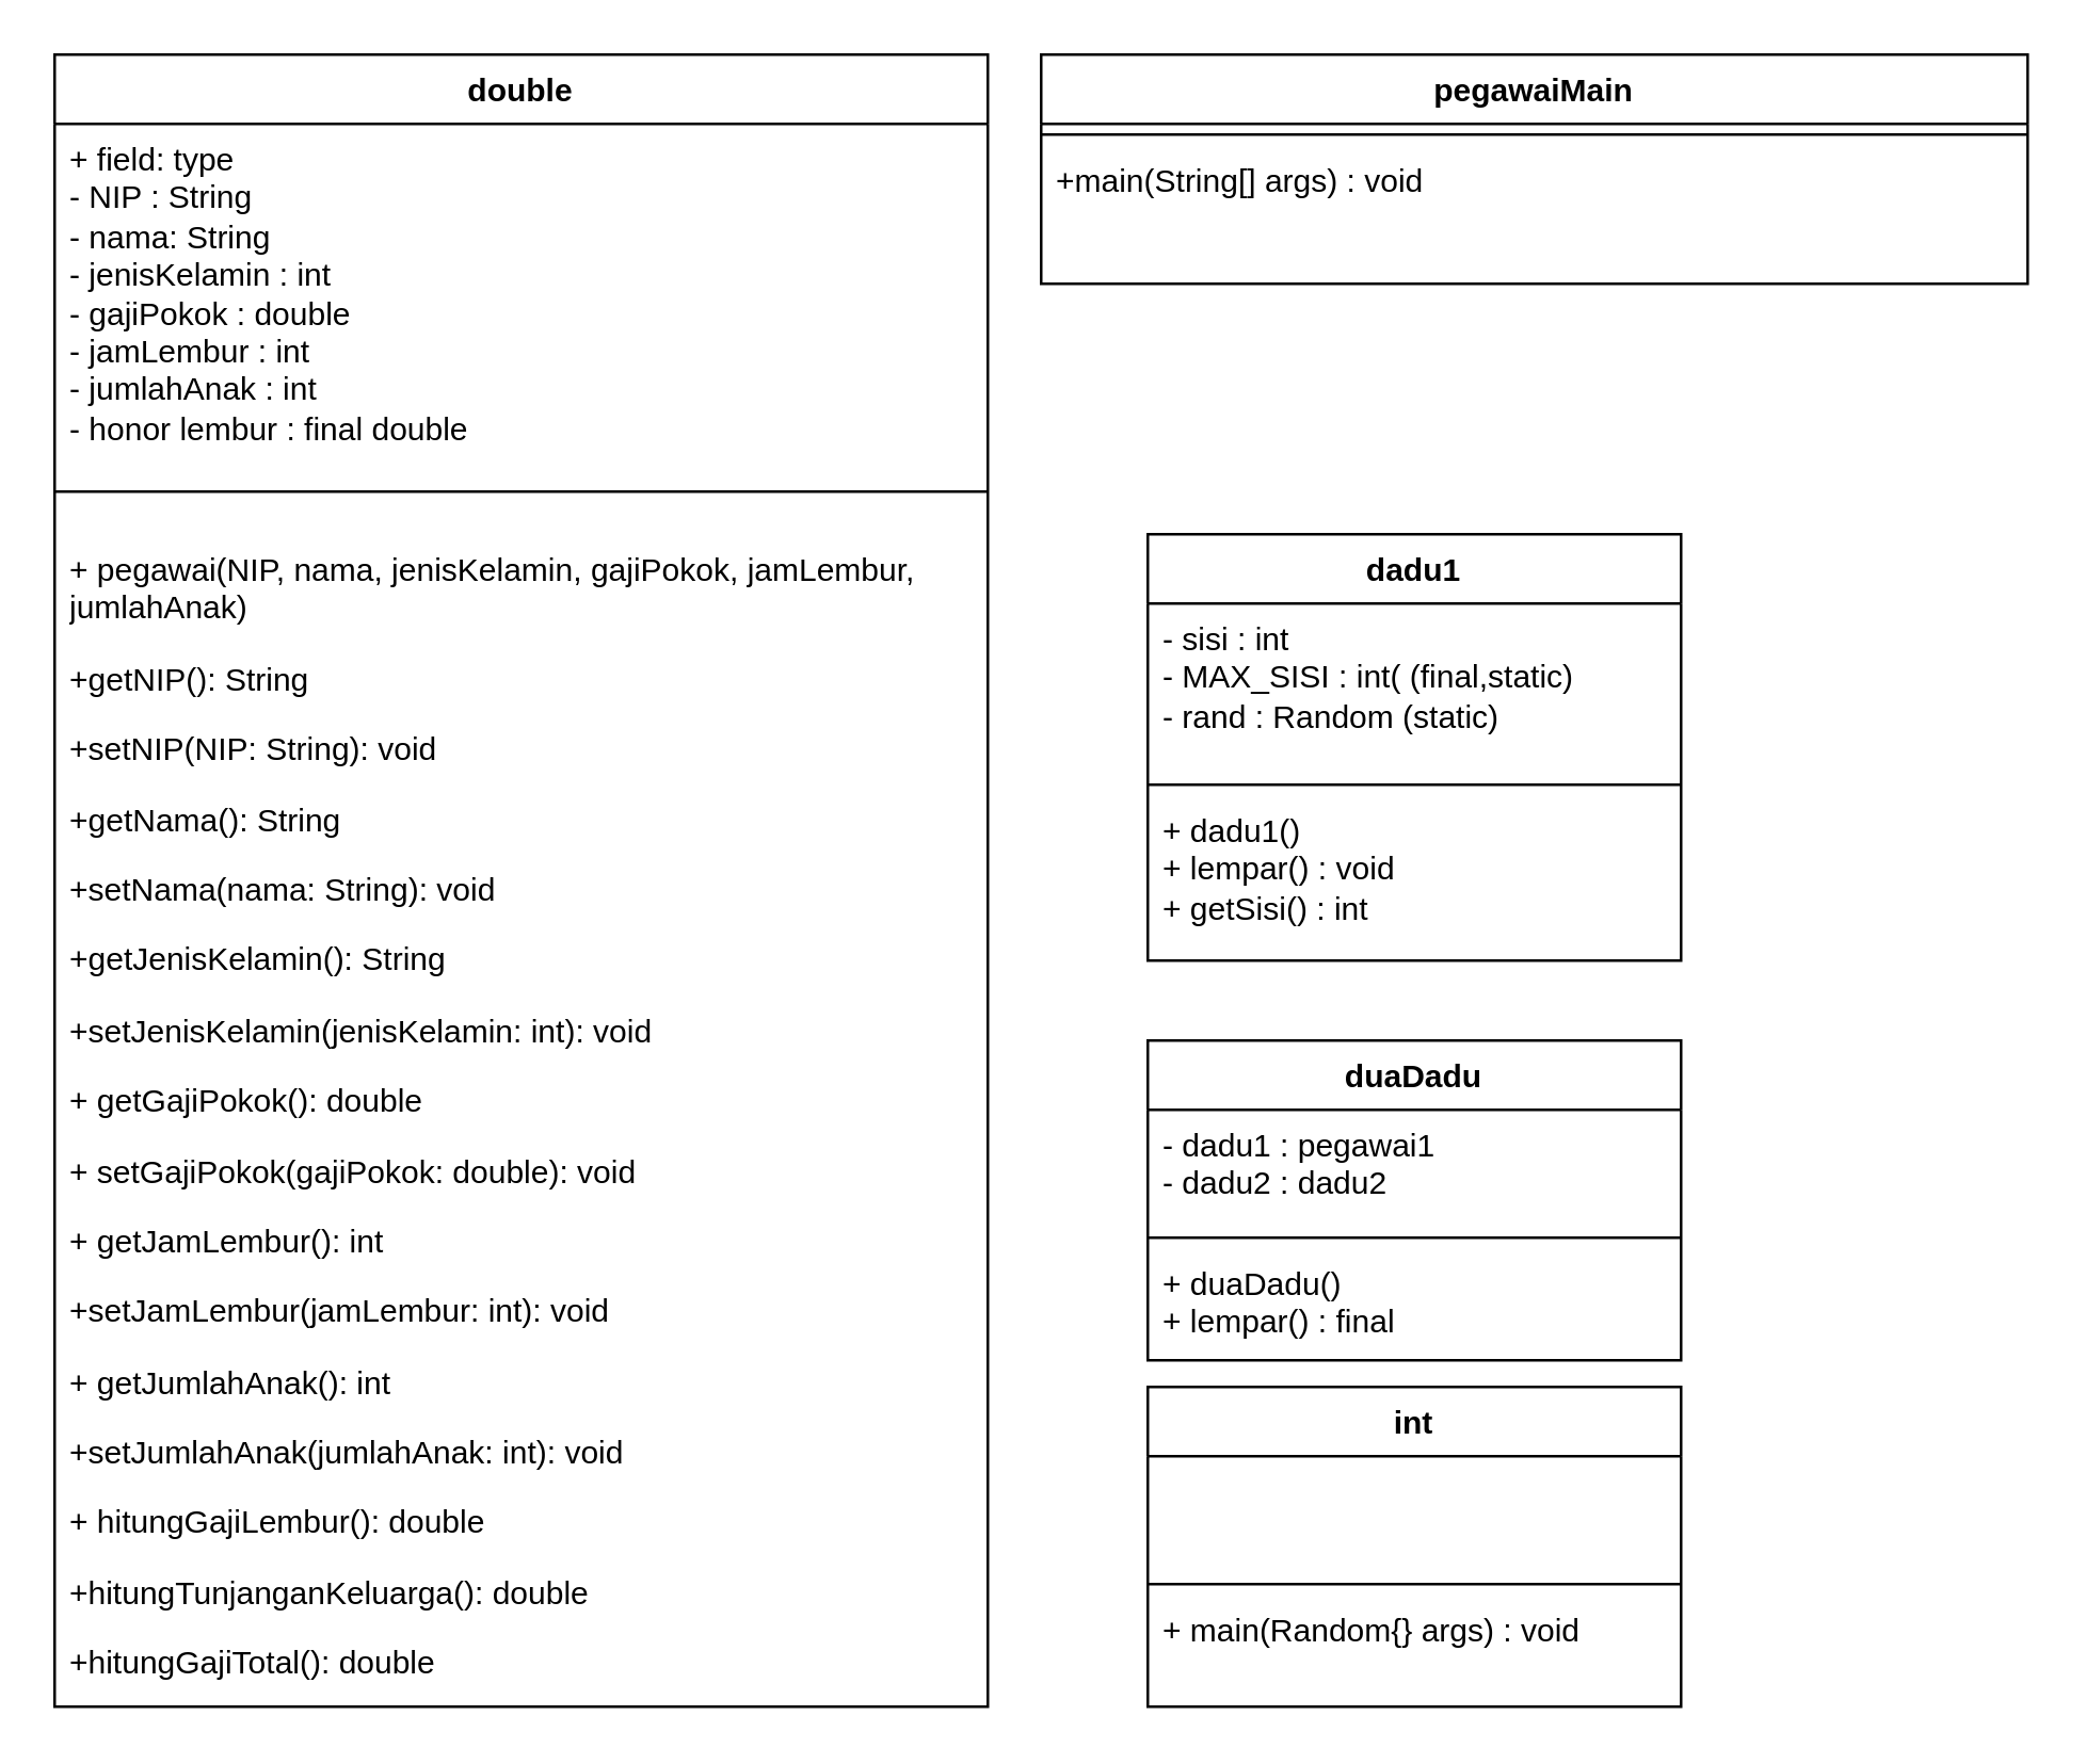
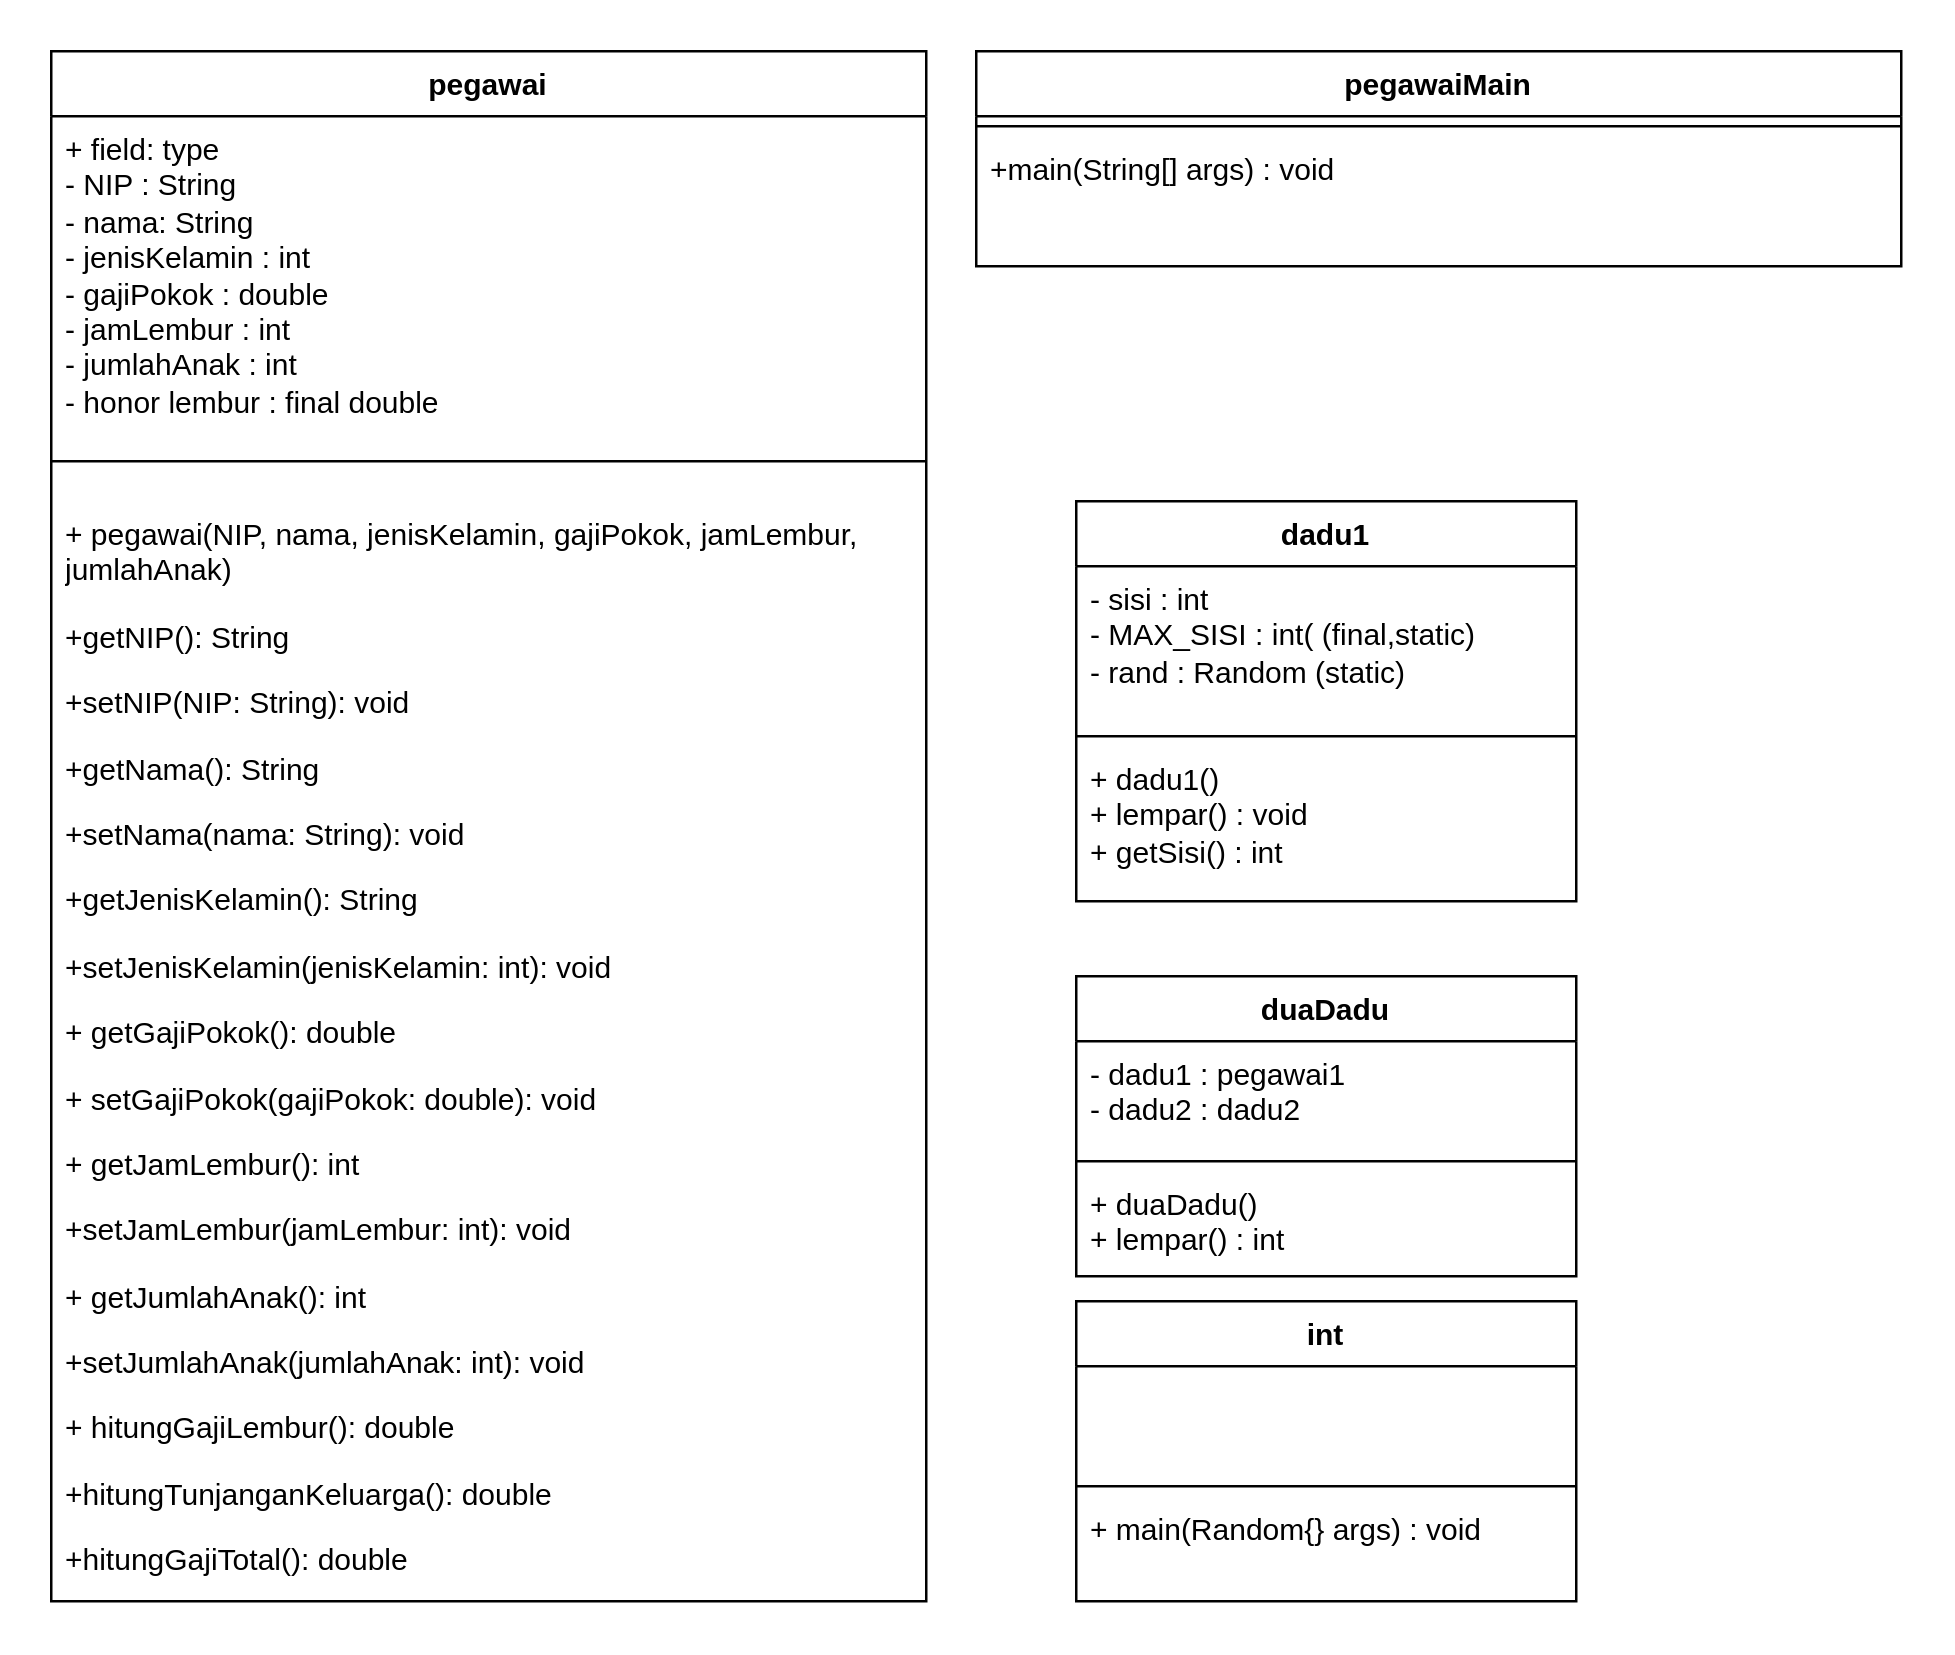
  <mxCell id="0" />
  <mxCell id="1" parent="0" />
- <mxCell id="2" value="double" style="swimlane;fontStyle=1;align=center;verticalAlign=top;childLayout=stackLayout;horizontal=1;startSize=26;horizontalStack=0;resizeParent=1;resizeParentMax=0;resizeLast=0;collapsible=1;marginBottom=0;whiteSpace=wrap;html=1;" vertex="1" parent="1"><mxGeometry x="20" y="20" width="350" height="620" as="geometry" /></mxCell>
+ <mxCell id="2" value="pegawai" style="swimlane;fontStyle=1;align=center;verticalAlign=top;childLayout=stackLayout;horizontal=1;startSize=26;horizontalStack=0;resizeParent=1;resizeParentMax=0;resizeLast=0;collapsible=1;marginBottom=0;whiteSpace=wrap;html=1;" vertex="1" parent="1"><mxGeometry x="20" y="20" width="350" height="620" as="geometry" /></mxCell>
  <mxCell id="3" value="+ field: type&lt;div&gt;- NIP : String&lt;/div&gt;&lt;div&gt;- nama: String&lt;/div&gt;&lt;div&gt;- jenisKelamin : int&lt;/div&gt;&lt;div&gt;- gajiPokok : double&lt;/div&gt;&lt;div&gt;- jamLembur : int&lt;/div&gt;&lt;div&gt;- jumlahAnak : int&lt;/div&gt;&lt;div&gt;- honor lembur : final double&lt;/div&gt;" style="text;strokeColor=none;fillColor=none;align=left;verticalAlign=top;spacingLeft=4;spacingRight=4;overflow=hidden;rotatable=0;points=[[0,0.5],[1,0.5]];portConstraint=eastwest;whiteSpace=wrap;html=1;" vertex="1" parent="2"><mxGeometry y="26" width="350" height="134" as="geometry" /></mxCell>
  <mxCell id="4" value="" style="line;strokeWidth=1;fillColor=none;align=left;verticalAlign=middle;spacingTop=-1;spacingLeft=3;spacingRight=3;rotatable=0;labelPosition=right;points=[];portConstraint=eastwest;strokeColor=inherit;" vertex="1" parent="2"><mxGeometry y="160" width="350" height="8" as="geometry" /></mxCell>
  <mxCell id="5" value="&lt;p class=&quot;MsoNormal&quot;&gt;+ pegawai(NIP, nama, jenisKelamin, gajiPokok, jamLembur,&lt;br&gt;jumlahAnak)&lt;/p&gt;&lt;p class=&quot;MsoNormal&quot;&gt;+getNIP(): String&lt;/p&gt;&lt;p class=&quot;MsoNormal&quot;&gt;+setNIP(NIP: String): void&lt;/p&gt;&lt;p class=&quot;MsoNormal&quot;&gt;+getNama(): String&lt;/p&gt;&lt;p class=&quot;MsoNormal&quot;&gt;+setNama(nama: String): void&lt;/p&gt;&lt;p class=&quot;MsoNormal&quot;&gt;+getJenisKelamin(): String&lt;/p&gt;&lt;p class=&quot;MsoNormal&quot;&gt;+setJenisKelamin(jenisKelamin: int): void&lt;/p&gt;&lt;p class=&quot;MsoNormal&quot;&gt;+ getGajiPokok(): double&lt;/p&gt;&lt;p class=&quot;MsoNormal&quot;&gt;+ setGajiPokok(gajiPokok: double): void&lt;/p&gt;&lt;p class=&quot;MsoNormal&quot;&gt;+ getJamLembur(): int&lt;/p&gt;&lt;p class=&quot;MsoNormal&quot;&gt;+setJamLembur(jamLembur: int): void&lt;/p&gt;&lt;p class=&quot;MsoNormal&quot;&gt;+ getJumlahAnak(): int&lt;/p&gt;&lt;p class=&quot;MsoNormal&quot;&gt;+setJumlahAnak(jumlahAnak: int): void&lt;/p&gt;&lt;p class=&quot;MsoNormal&quot;&gt;+ hitungGajiLembur(): double&lt;/p&gt;&lt;p class=&quot;MsoNormal&quot;&gt;+hitungTunjanganKeluarga(): double&lt;/p&gt;&lt;p class=&quot;MsoNormal&quot;&gt;+hitungGajiTotal(): double&lt;/p&gt;" style="text;strokeColor=none;fillColor=none;align=left;verticalAlign=top;spacingLeft=4;spacingRight=4;overflow=hidden;rotatable=0;points=[[0,0.5],[1,0.5]];portConstraint=eastwest;whiteSpace=wrap;html=1;" vertex="1" parent="2"><mxGeometry y="168" width="350" height="452" as="geometry" /></mxCell>
  <mxCell id="6" value="pegawaiMain" style="swimlane;fontStyle=1;align=center;verticalAlign=top;childLayout=stackLayout;horizontal=1;startSize=26;horizontalStack=0;resizeParent=1;resizeParentMax=0;resizeLast=0;collapsible=1;marginBottom=0;whiteSpace=wrap;html=1;" vertex="1" parent="1"><mxGeometry x="390" y="20" width="370" height="86" as="geometry" /></mxCell>
  <mxCell id="7" value="" style="line;strokeWidth=1;fillColor=none;align=left;verticalAlign=middle;spacingTop=-1;spacingLeft=3;spacingRight=3;rotatable=0;labelPosition=right;points=[];portConstraint=eastwest;strokeColor=inherit;" vertex="1" parent="6"><mxGeometry y="26" width="370" height="8" as="geometry" /></mxCell>
  <mxCell id="8" value="+main(String[] args) : void" style="text;strokeColor=none;fillColor=none;align=left;verticalAlign=top;spacingLeft=4;spacingRight=4;overflow=hidden;rotatable=0;points=[[0,0.5],[1,0.5]];portConstraint=eastwest;whiteSpace=wrap;html=1;" vertex="1" parent="6"><mxGeometry y="34" width="370" height="52" as="geometry" /></mxCell>
  <mxCell id="9" value="dadu1" style="swimlane;fontStyle=1;align=center;verticalAlign=top;childLayout=stackLayout;horizontal=1;startSize=26;horizontalStack=0;resizeParent=1;resizeParentMax=0;resizeLast=0;collapsible=1;marginBottom=0;whiteSpace=wrap;html=1;" vertex="1" parent="1"><mxGeometry x="430" y="200" width="200" height="160" as="geometry" /></mxCell>
  <mxCell id="10" value="- sisi : int&lt;div&gt;- MAX_SISI : int( (final,static)&lt;/div&gt;&lt;div&gt;- rand : Random (static)&lt;/div&gt;&lt;div&gt;&lt;br&gt;&lt;/div&gt;" style="text;strokeColor=none;fillColor=none;align=left;verticalAlign=top;spacingLeft=4;spacingRight=4;overflow=hidden;rotatable=0;points=[[0,0.5],[1,0.5]];portConstraint=eastwest;whiteSpace=wrap;html=1;" vertex="1" parent="9"><mxGeometry y="26" width="200" height="64" as="geometry" /></mxCell>
  <mxCell id="11" value="" style="line;strokeWidth=1;fillColor=none;align=left;verticalAlign=middle;spacingTop=-1;spacingLeft=3;spacingRight=3;rotatable=0;labelPosition=right;points=[];portConstraint=eastwest;strokeColor=inherit;" vertex="1" parent="9"><mxGeometry y="90" width="200" height="8" as="geometry" /></mxCell>
  <mxCell id="12" value="+ dadu1()&lt;div&gt;+ lempar() : void&lt;/div&gt;&lt;div&gt;+ getSisi() : int&lt;/div&gt;" style="text;strokeColor=none;fillColor=none;align=left;verticalAlign=top;spacingLeft=4;spacingRight=4;overflow=hidden;rotatable=0;points=[[0,0.5],[1,0.5]];portConstraint=eastwest;whiteSpace=wrap;html=1;" vertex="1" parent="9"><mxGeometry y="98" width="200" height="62" as="geometry" /></mxCell>
  <mxCell id="13" value="duaDadu" style="swimlane;fontStyle=1;align=center;verticalAlign=top;childLayout=stackLayout;horizontal=1;startSize=26;horizontalStack=0;resizeParent=1;resizeParentMax=0;resizeLast=0;collapsible=1;marginBottom=0;whiteSpace=wrap;html=1;" vertex="1" parent="1"><mxGeometry x="430" y="390" width="200" height="120" as="geometry" /></mxCell>
  <mxCell id="14" value="- dadu1 : pegawai1&lt;div&gt;- dadu2 : dadu2&lt;/div&gt;&lt;div&gt;&lt;br&gt;&lt;/div&gt;" style="text;strokeColor=none;fillColor=none;align=left;verticalAlign=top;spacingLeft=4;spacingRight=4;overflow=hidden;rotatable=0;points=[[0,0.5],[1,0.5]];portConstraint=eastwest;whiteSpace=wrap;html=1;" vertex="1" parent="13"><mxGeometry y="26" width="200" height="44" as="geometry" /></mxCell>
  <mxCell id="15" value="" style="line;strokeWidth=1;fillColor=none;align=left;verticalAlign=middle;spacingTop=-1;spacingLeft=3;spacingRight=3;rotatable=0;labelPosition=right;points=[];portConstraint=eastwest;strokeColor=inherit;" vertex="1" parent="13"><mxGeometry y="70" width="200" height="8" as="geometry" /></mxCell>
- <mxCell id="16" value="+ duaDadu()&lt;div&gt;&lt;div&gt;+ lempar() : final&lt;/div&gt;&lt;/div&gt;" style="text;strokeColor=none;fillColor=none;align=left;verticalAlign=top;spacingLeft=4;spacingRight=4;overflow=hidden;rotatable=0;points=[[0,0.5],[1,0.5]];portConstraint=eastwest;whiteSpace=wrap;html=1;" vertex="1" parent="13"><mxGeometry y="78" width="200" height="42" as="geometry" /></mxCell>
+ <mxCell id="16" value="+ duaDadu()&lt;div&gt;&lt;div&gt;+ lempar() : int&lt;/div&gt;&lt;/div&gt;" style="text;strokeColor=none;fillColor=none;align=left;verticalAlign=top;spacingLeft=4;spacingRight=4;overflow=hidden;rotatable=0;points=[[0,0.5],[1,0.5]];portConstraint=eastwest;whiteSpace=wrap;html=1;" vertex="1" parent="13"><mxGeometry y="78" width="200" height="42" as="geometry" /></mxCell>
  <mxCell id="17" value="int" style="swimlane;fontStyle=1;align=center;verticalAlign=top;childLayout=stackLayout;horizontal=1;startSize=26;horizontalStack=0;resizeParent=1;resizeParentMax=0;resizeLast=0;collapsible=1;marginBottom=0;whiteSpace=wrap;html=1;" vertex="1" parent="1"><mxGeometry x="430" y="520" width="200" height="120" as="geometry" /></mxCell>
  <mxCell id="18" value="&lt;div&gt;&lt;br&gt;&lt;/div&gt;" style="text;strokeColor=none;fillColor=none;align=left;verticalAlign=top;spacingLeft=4;spacingRight=4;overflow=hidden;rotatable=0;points=[[0,0.5],[1,0.5]];portConstraint=eastwest;whiteSpace=wrap;html=1;" vertex="1" parent="17"><mxGeometry y="26" width="200" height="44" as="geometry" /></mxCell>
  <mxCell id="19" value="" style="line;strokeWidth=1;fillColor=none;align=left;verticalAlign=middle;spacingTop=-1;spacingLeft=3;spacingRight=3;rotatable=0;labelPosition=right;points=[];portConstraint=eastwest;strokeColor=inherit;" vertex="1" parent="17"><mxGeometry y="70" width="200" height="8" as="geometry" /></mxCell>
  <mxCell id="20" value="+ main(Random{} args) : void" style="text;strokeColor=none;fillColor=none;align=left;verticalAlign=top;spacingLeft=4;spacingRight=4;overflow=hidden;rotatable=0;points=[[0,0.5],[1,0.5]];portConstraint=eastwest;whiteSpace=wrap;html=1;" vertex="1" parent="17"><mxGeometry y="78" width="200" height="42" as="geometry" /></mxCell>
